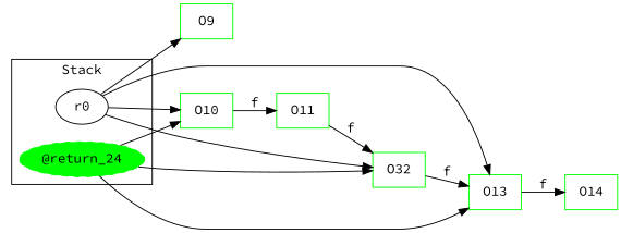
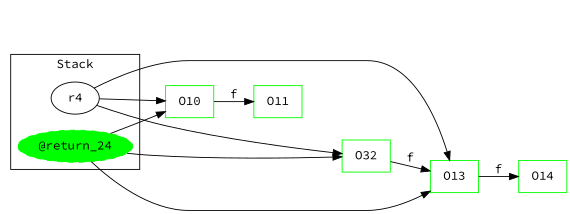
  digraph {
    fontname="Source Code Pro"
    rankDir=LR
    rankdir=LR
    node [fontname="Source Code Pro" color=green shape=box]
    edge [fontname="Source Code Pro"]
-   r0 [color="" shape=""]
+   r0 [label=r4 color="" shape=""]
    "@return_24" [style="filled,dashed" shape=""]
    O13
    n4 [label=O32]
-   O9
    O10
    O14
    O11
    subgraph cluster_1 {
      label=Stack
      r0
      "@return_24"
    }
    r0 -> O13
    r0 -> n4
-   r0 -> O9
    r0 -> O10
    "@return_24" -> O13
    "@return_24" -> n4
    "@return_24" -> O10
    O13 -> O14 [label=f weight=0.2]
    n4 -> O13 [label=f weight=0.2]
    O10 -> O11 [label=f weight=0.2]
-   O11 -> n4 [label=f weight=0.2]
  }
